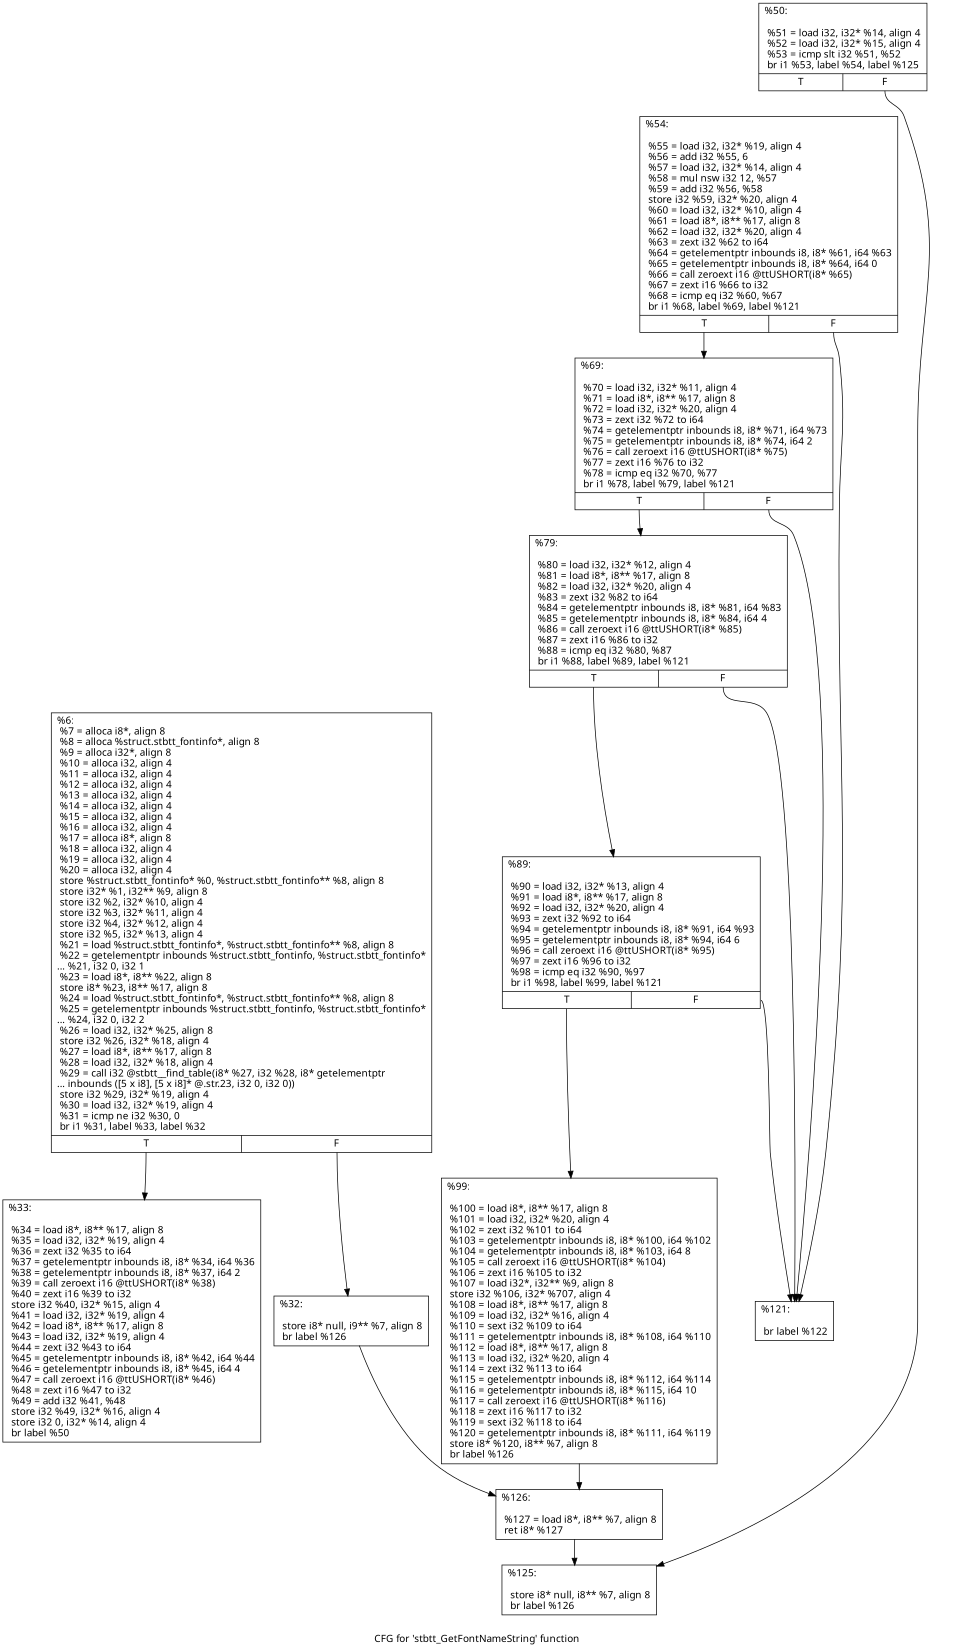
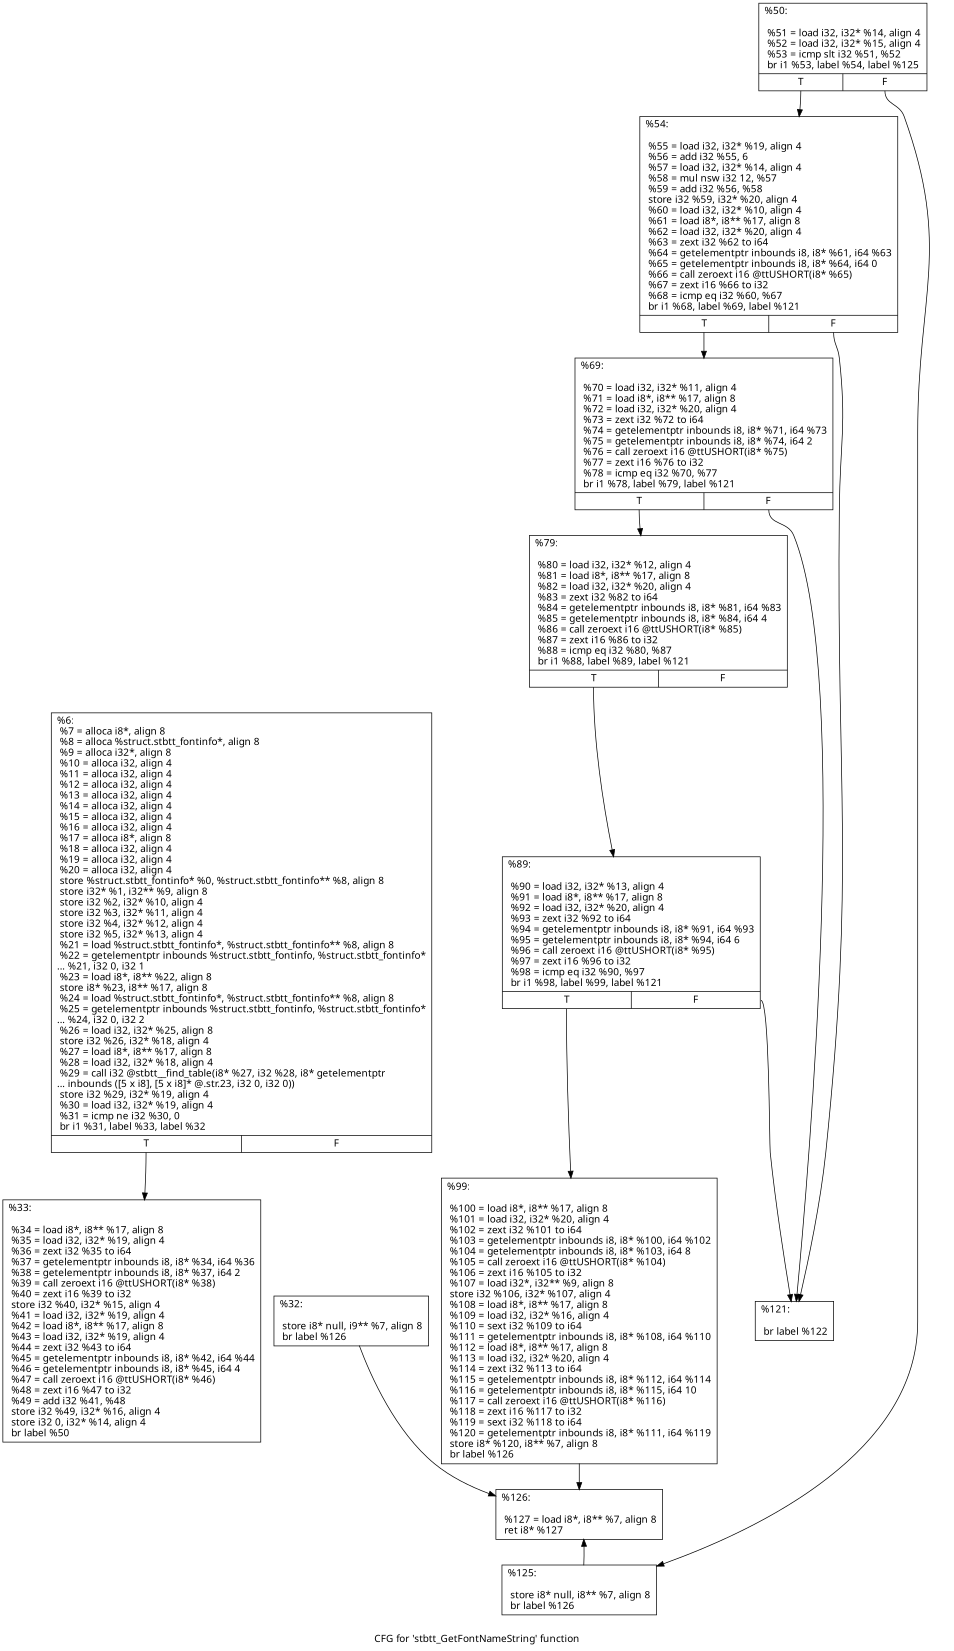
  digraph {
    fontname="Noto Sans"
    label="CFG for 'stbtt_GetFontNameString' function"
    node [fontname="Noto Sans" shape=record]
    edge [fontname="Noto Sans" tailport=s0]
    n1 [label="{%6:\l  %7 = alloca i8*, align 8\l  %8 = alloca %struct.stbtt_fontinfo*, align 8\l  %9 = alloca i32*, align 8\l  %10 = alloca i32, align 4\l  %11 = alloca i32, align 4\l  %12 = alloca i32, align 4\l  %13 = alloca i32, align 4\l  %14 = alloca i32, align 4\l  %15 = alloca i32, align 4\l  %16 = alloca i32, align 4\l  %17 = alloca i8*, align 8\l  %18 = alloca i32, align 4\l  %19 = alloca i32, align 4\l  %20 = alloca i32, align 4\l  store %struct.stbtt_fontinfo* %0, %struct.stbtt_fontinfo** %8, align 8\l  store i32* %1, i32** %9, align 8\l  store i32 %2, i32* %10, align 4\l  store i32 %3, i32* %11, align 4\l  store i32 %4, i32* %12, align 4\l  store i32 %5, i32* %13, align 4\l  %21 = load %struct.stbtt_fontinfo*, %struct.stbtt_fontinfo** %8, align 8\l  %22 = getelementptr inbounds %struct.stbtt_fontinfo, %struct.stbtt_fontinfo*\l... %21, i32 0, i32 1\l  %23 = load i8*, i8** %22, align 8\l  store i8* %23, i8** %17, align 8\l  %24 = load %struct.stbtt_fontinfo*, %struct.stbtt_fontinfo** %8, align 8\l  %25 = getelementptr inbounds %struct.stbtt_fontinfo, %struct.stbtt_fontinfo*\l... %24, i32 0, i32 2\l  %26 = load i32, i32* %25, align 8\l  store i32 %26, i32* %18, align 4\l  %27 = load i8*, i8** %17, align 8\l  %28 = load i32, i32* %18, align 4\l  %29 = call i32 @stbtt__find_table(i8* %27, i32 %28, i8* getelementptr\l... inbounds ([5 x i8], [5 x i8]* @.str.23, i32 0, i32 0))\l  store i32 %29, i32* %19, align 4\l  %30 = load i32, i32* %19, align 4\l  %31 = icmp ne i32 %30, 0\l  br i1 %31, label %33, label %32\l|{<s0>T|<s1>F}}"]
    n2 [label="{%33:\l\l  %34 = load i8*, i8** %17, align 8\l  %35 = load i32, i32* %19, align 4\l  %36 = zext i32 %35 to i64\l  %37 = getelementptr inbounds i8, i8* %34, i64 %36\l  %38 = getelementptr inbounds i8, i8* %37, i64 2\l  %39 = call zeroext i16 @ttUSHORT(i8* %38)\l  %40 = zext i16 %39 to i32\l  store i32 %40, i32* %15, align 4\l  %41 = load i32, i32* %19, align 4\l  %42 = load i8*, i8** %17, align 8\l  %43 = load i32, i32* %19, align 4\l  %44 = zext i32 %43 to i64\l  %45 = getelementptr inbounds i8, i8* %42, i64 %44\l  %46 = getelementptr inbounds i8, i8* %45, i64 4\l  %47 = call zeroext i16 @ttUSHORT(i8* %46)\l  %48 = zext i16 %47 to i32\l  %49 = add i32 %41, %48\l  store i32 %49, i32* %16, align 4\l  store i32 0, i32* %14, align 4\l  br label %50\l}"]
    n3 [label="{%32:\l\l  store i8* null, i9** %7, align 8\l  br label %126\l}"]
    n4 [label="{%126:\l\l  %127 = load i8*, i8** %7, align 8\l  ret i8* %127\l}"]
    n5 [label="{%50:\l\l  %51 = load i32, i32* %14, align 4\l  %52 = load i32, i32* %15, align 4\l  %53 = icmp slt i32 %51, %52\l  br i1 %53, label %54, label %125\l|{<s0>T|<s1>F}}"]
    n6 [label="{%54:\l\l  %55 = load i32, i32* %19, align 4\l  %56 = add i32 %55, 6\l  %57 = load i32, i32* %14, align 4\l  %58 = mul nsw i32 12, %57\l  %59 = add i32 %56, %58\l  store i32 %59, i32* %20, align 4\l  %60 = load i32, i32* %10, align 4\l  %61 = load i8*, i8** %17, align 8\l  %62 = load i32, i32* %20, align 4\l  %63 = zext i32 %62 to i64\l  %64 = getelementptr inbounds i8, i8* %61, i64 %63\l  %65 = getelementptr inbounds i8, i8* %64, i64 0\l  %66 = call zeroext i16 @ttUSHORT(i8* %65)\l  %67 = zext i16 %66 to i32\l  %68 = icmp eq i32 %60, %67\l  br i1 %68, label %69, label %121\l|{<s0>T|<s1>F}}"]
    n7 [label="{%125:\l\l  store i8* null, i8** %7, align 8\l  br label %126\l}"]
    n8 [label="{%69:\l\l  %70 = load i32, i32* %11, align 4\l  %71 = load i8*, i8** %17, align 8\l  %72 = load i32, i32* %20, align 4\l  %73 = zext i32 %72 to i64\l  %74 = getelementptr inbounds i8, i8* %71, i64 %73\l  %75 = getelementptr inbounds i8, i8* %74, i64 2\l  %76 = call zeroext i16 @ttUSHORT(i8* %75)\l  %77 = zext i16 %76 to i32\l  %78 = icmp eq i32 %70, %77\l  br i1 %78, label %79, label %121\l|{<s0>T|<s1>F}}"]
    n9 [label="{%121:\l\l  br label %122\l}"]
    n10 [label="{%79:\l\l  %80 = load i32, i32* %12, align 4\l  %81 = load i8*, i8** %17, align 8\l  %82 = load i32, i32* %20, align 4\l  %83 = zext i32 %82 to i64\l  %84 = getelementptr inbounds i8, i8* %81, i64 %83\l  %85 = getelementptr inbounds i8, i8* %84, i64 4\l  %86 = call zeroext i16 @ttUSHORT(i8* %85)\l  %87 = zext i16 %86 to i32\l  %88 = icmp eq i32 %80, %87\l  br i1 %88, label %89, label %121\l|{<s0>T|<s1>F}}"]
    n11 [label="{%89:\l\l  %90 = load i32, i32* %13, align 4\l  %91 = load i8*, i8** %17, align 8\l  %92 = load i32, i32* %20, align 4\l  %93 = zext i32 %92 to i64\l  %94 = getelementptr inbounds i8, i8* %91, i64 %93\l  %95 = getelementptr inbounds i8, i8* %94, i64 6\l  %96 = call zeroext i16 @ttUSHORT(i8* %95)\l  %97 = zext i16 %96 to i32\l  %98 = icmp eq i32 %90, %97\l  br i1 %98, label %99, label %121\l|{<s0>T|<s1>F}}"]
-   n12 [label="{%99:\l\l  %100 = load i8*, i8** %17, align 8\l  %101 = load i32, i32* %20, align 4\l  %102 = zext i32 %101 to i64\l  %103 = getelementptr inbounds i8, i8* %100, i64 %102\l  %104 = getelementptr inbounds i8, i8* %103, i64 8\l  %105 = call zeroext i16 @ttUSHORT(i8* %104)\l  %106 = zext i16 %105 to i32\l  %107 = load i32*, i32** %9, align 8\l  store i32 %106, i32* %707, align 4\l  %108 = load i8*, i8** %17, align 8\l  %109 = load i32, i32* %16, align 4\l  %110 = sext i32 %109 to i64\l  %111 = getelementptr inbounds i8, i8* %108, i64 %110\l  %112 = load i8*, i8** %17, align 8\l  %113 = load i32, i32* %20, align 4\l  %114 = zext i32 %113 to i64\l  %115 = getelementptr inbounds i8, i8* %112, i64 %114\l  %116 = getelementptr inbounds i8, i8* %115, i64 10\l  %117 = call zeroext i16 @ttUSHORT(i8* %116)\l  %118 = zext i16 %117 to i32\l  %119 = sext i32 %118 to i64\l  %120 = getelementptr inbounds i8, i8* %111, i64 %119\l  store i8* %120, i8** %7, align 8\l  br label %126\l}"]
+   n12 [label="{%99:\l\l  %100 = load i8*, i8** %17, align 8\l  %101 = load i32, i32* %20, align 4\l  %102 = zext i32 %101 to i64\l  %103 = getelementptr inbounds i8, i8* %100, i64 %102\l  %104 = getelementptr inbounds i8, i8* %103, i64 8\l  %105 = call zeroext i16 @ttUSHORT(i8* %104)\l  %106 = zext i16 %105 to i32\l  %107 = load i32*, i32** %9, align 8\l  store i32 %106, i32* %107, align 4\l  %108 = load i8*, i8** %17, align 8\l  %109 = load i32, i32* %16, align 4\l  %110 = sext i32 %109 to i64\l  %111 = getelementptr inbounds i8, i8* %108, i64 %110\l  %112 = load i8*, i8** %17, align 8\l  %113 = load i32, i32* %20, align 4\l  %114 = zext i32 %113 to i64\l  %115 = getelementptr inbounds i8, i8* %112, i64 %114\l  %116 = getelementptr inbounds i8, i8* %115, i64 10\l  %117 = call zeroext i16 @ttUSHORT(i8* %116)\l  %118 = zext i16 %117 to i32\l  %119 = sext i32 %118 to i64\l  %120 = getelementptr inbounds i8, i8* %111, i64 %119\l  store i8* %120, i8** %7, align 8\l  br label %126\l}"]
    n1 -> n2
-   n1 -> n3 [tailport=s1]
    n3 -> n4 [tailport=""]
+   n5 -> n6
    n5 -> n7 [tailport=s1]
    n6 -> n8
    n6 -> n9 [tailport=s1]
-   n4 -> n7 [tailport=""]
+   n7 -> n4 [tailport=""]
    n8 -> n9 [tailport=s1]
    n8 -> n10
-   n10 -> n9 [tailport=s1]
    n10 -> n11
    n11 -> n9 [tailport=s1]
    n11 -> n12
    n12 -> n4 [tailport=""]
  }
